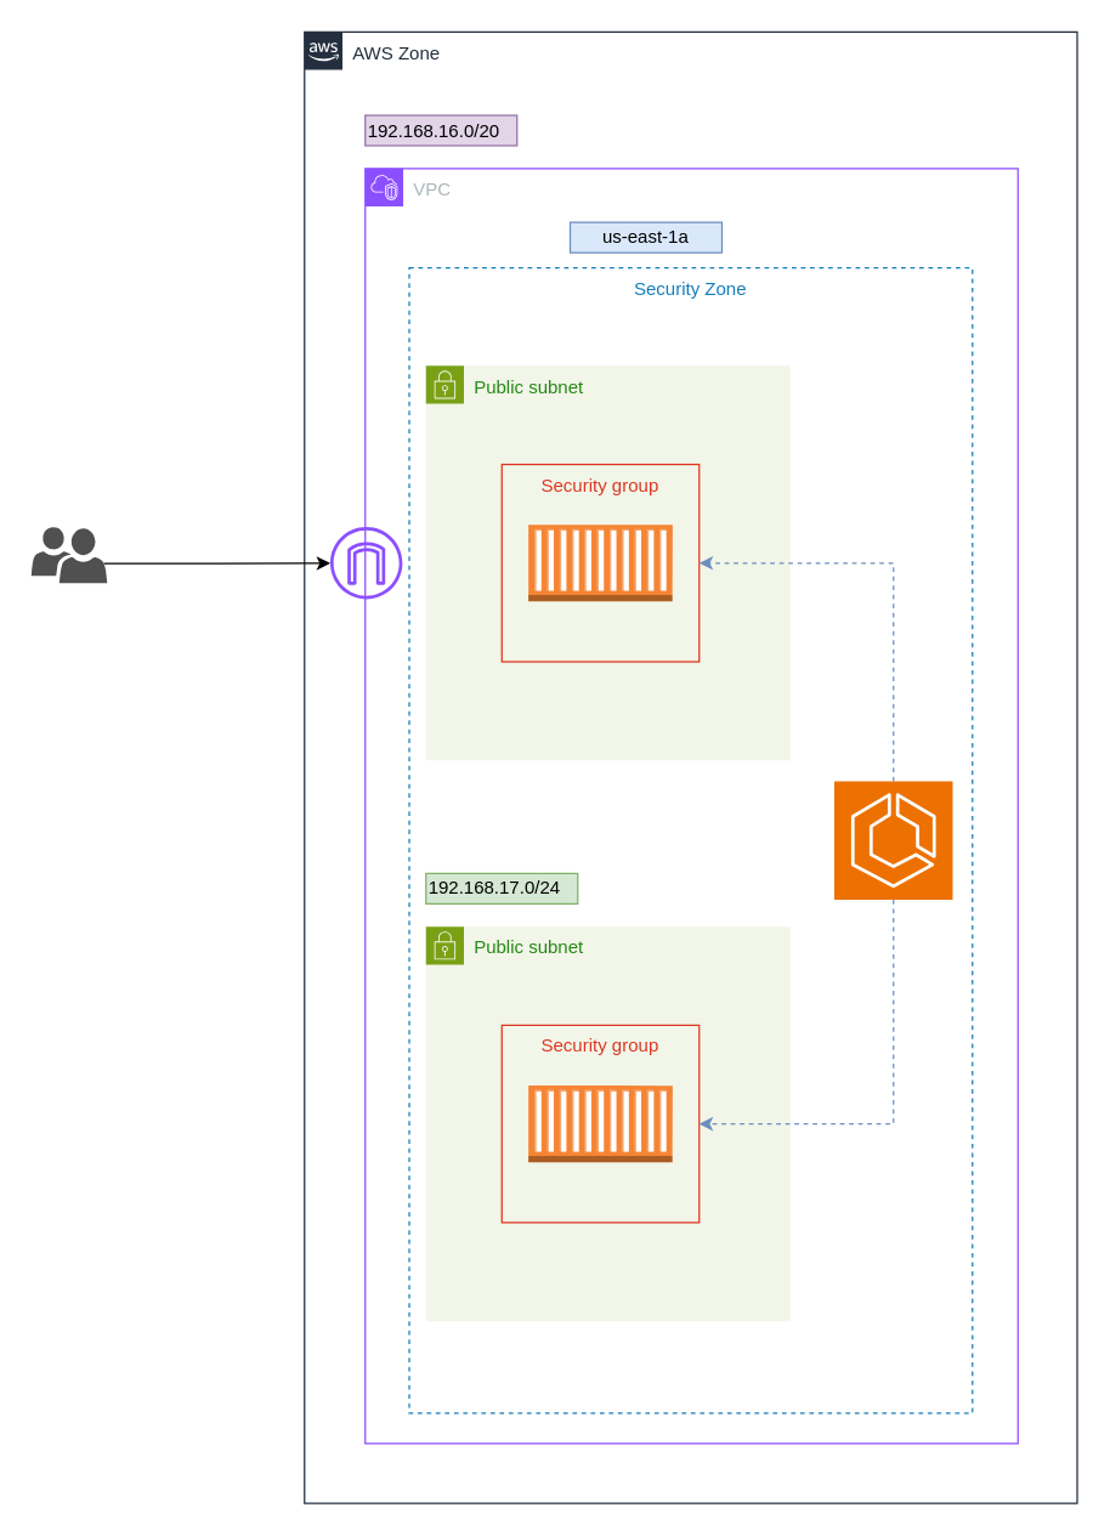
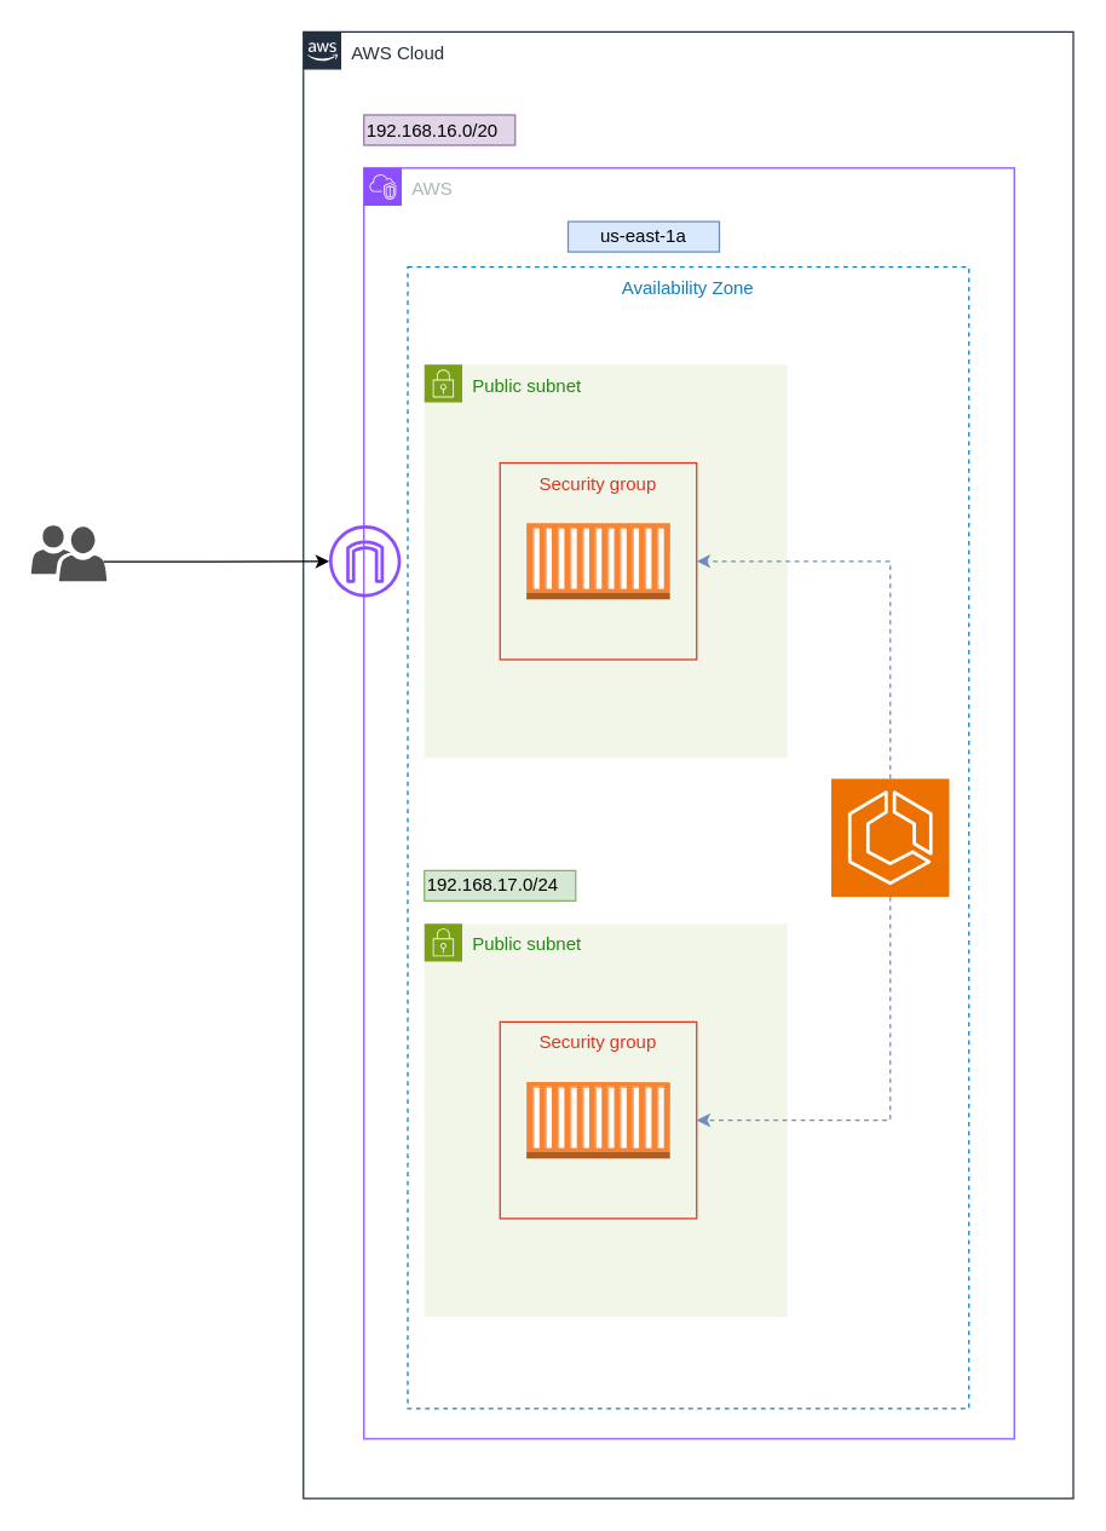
  <mxCell id="0" />
  <mxCell id="1" parent="0" />
- <mxCell id="2" value="AWS Zone" style="points=[[0,0],[0.25,0],[0.5,0],[0.75,0],[1,0],[1,0.25],[1,0.5],[1,0.75],[1,1],[0.75,1],[0.5,1],[0.25,1],[0,1],[0,0.75],[0,0.5],[0,0.25]];outlineConnect=0;gradientColor=none;html=1;whiteSpace=wrap;fontSize=12;fontStyle=0;shape=mxgraph.aws4.group;grIcon=mxgraph.aws4.group_aws_cloud_alt;strokeColor=#232F3E;fillColor=none;verticalAlign=top;align=left;spacingLeft=30;fontColor=#232F3E;dashed=0;container=1;pointerEvents=0;collapsible=0;recursiveResize=0;" parent="1" vertex="1"><mxGeometry x="200" y="20.5" width="509" height="969.5" as="geometry" /></mxCell>
- <mxCell id="3" value="VPC" style="points=[[0,0],[0.25,0],[0.5,0],[0.75,0],[1,0],[1,0.25],[1,0.5],[1,0.75],[1,1],[0.75,1],[0.5,1],[0.25,1],[0,1],[0,0.75],[0,0.5],[0,0.25]];outlineConnect=0;gradientColor=none;html=1;whiteSpace=wrap;fontSize=12;fontStyle=0;container=1;pointerEvents=0;collapsible=0;recursiveResize=0;shape=mxgraph.aws4.group;grIcon=mxgraph.aws4.group_vpc2;strokeColor=#8C4FFF;fillColor=none;verticalAlign=top;align=left;spacingLeft=30;fontColor=#AAB7B8;dashed=0;" parent="2" vertex="1"><mxGeometry x="40" y="90" width="430" height="840" as="geometry" /></mxCell>
- <mxCell id="4" value="Security Zone" style="fillColor=none;strokeColor=#147EBA;dashed=1;verticalAlign=top;fontStyle=0;fontColor=#147EBA;whiteSpace=wrap;html=1;" parent="3" vertex="1"><mxGeometry x="29" y="65.5" width="371" height="754.5" as="geometry" /></mxCell>
+ <mxCell id="2" value="AWS Cloud" style="points=[[0,0],[0.25,0],[0.5,0],[0.75,0],[1,0],[1,0.25],[1,0.5],[1,0.75],[1,1],[0.75,1],[0.5,1],[0.25,1],[0,1],[0,0.75],[0,0.5],[0,0.25]];outlineConnect=0;gradientColor=none;html=1;whiteSpace=wrap;fontSize=12;fontStyle=0;shape=mxgraph.aws4.group;grIcon=mxgraph.aws4.group_aws_cloud_alt;strokeColor=#232F3E;fillColor=none;verticalAlign=top;align=left;spacingLeft=30;fontColor=#232F3E;dashed=0;container=1;pointerEvents=0;collapsible=0;recursiveResize=0;" parent="1" vertex="1"><mxGeometry x="200" y="20.5" width="509" height="969.5" as="geometry" /></mxCell>
+ <mxCell id="3" value="AWS" style="points=[[0,0],[0.25,0],[0.5,0],[0.75,0],[1,0],[1,0.25],[1,0.5],[1,0.75],[1,1],[0.75,1],[0.5,1],[0.25,1],[0,1],[0,0.75],[0,0.5],[0,0.25]];outlineConnect=0;gradientColor=none;html=1;whiteSpace=wrap;fontSize=12;fontStyle=0;container=1;pointerEvents=0;collapsible=0;recursiveResize=0;shape=mxgraph.aws4.group;grIcon=mxgraph.aws4.group_vpc2;strokeColor=#8C4FFF;fillColor=none;verticalAlign=top;align=left;spacingLeft=30;fontColor=#AAB7B8;dashed=0;" parent="2" vertex="1"><mxGeometry x="40" y="90" width="430" height="840" as="geometry" /></mxCell>
+ <mxCell id="4" value="Availability Zone" style="fillColor=none;strokeColor=#147EBA;dashed=1;verticalAlign=top;fontStyle=0;fontColor=#147EBA;whiteSpace=wrap;html=1;" parent="3" vertex="1"><mxGeometry x="29" y="65.5" width="371" height="754.5" as="geometry" /></mxCell>
  <mxCell id="5" value="Public subnet" style="points=[[0,0],[0.25,0],[0.5,0],[0.75,0],[1,0],[1,0.25],[1,0.5],[1,0.75],[1,1],[0.75,1],[0.5,1],[0.25,1],[0,1],[0,0.75],[0,0.5],[0,0.25]];outlineConnect=0;gradientColor=none;html=1;whiteSpace=wrap;fontSize=12;fontStyle=0;container=1;pointerEvents=0;collapsible=0;recursiveResize=0;shape=mxgraph.aws4.group;grIcon=mxgraph.aws4.group_security_group;grStroke=0;strokeColor=#7AA116;fillColor=#F2F6E8;verticalAlign=top;align=left;spacingLeft=30;fontColor=#248814;dashed=0;" parent="3" vertex="1"><mxGeometry x="40" y="130" width="240" height="260" as="geometry" /></mxCell>
  <mxCell id="6" value="Security group" style="fillColor=none;strokeColor=#DD3522;verticalAlign=top;fontStyle=0;fontColor=#DD3522;whiteSpace=wrap;html=1;" parent="5" vertex="1"><mxGeometry x="50" y="65" width="130" height="130" as="geometry" /></mxCell>
  <mxCell id="7" value="" style="outlineConnect=0;dashed=0;verticalLabelPosition=bottom;verticalAlign=top;align=center;html=1;shape=mxgraph.aws3.ec2_compute_container;fillColor=#F58534;gradientColor=none;" vertex="1" parent="5"><mxGeometry x="67.5" y="104.75" width="95" height="50.5" as="geometry" /></mxCell>
  <mxCell id="8" value="" style="sketch=0;outlineConnect=0;fontColor=#232F3E;gradientColor=none;fillColor=#8C4FFF;strokeColor=none;dashed=0;verticalLabelPosition=bottom;verticalAlign=top;align=center;html=1;fontSize=12;fontStyle=0;aspect=fixed;pointerEvents=1;shape=mxgraph.aws4.internet_gateway;" parent="3" vertex="1"><mxGeometry x="-23" y="236.25" width="47.5" height="47.5" as="geometry" /></mxCell>
  <mxCell id="9" value="us-east-1a" style="text;html=1;align=center;verticalAlign=middle;whiteSpace=wrap;rounded=0;fillColor=#dae8fc;strokeColor=#6c8ebf;" parent="3" vertex="1"><mxGeometry x="135" y="35.5" width="100" height="20" as="geometry" /></mxCell>
  <mxCell id="10" value="Public subnet" style="points=[[0,0],[0.25,0],[0.5,0],[0.75,0],[1,0],[1,0.25],[1,0.5],[1,0.75],[1,1],[0.75,1],[0.5,1],[0.25,1],[0,1],[0,0.75],[0,0.5],[0,0.25]];outlineConnect=0;gradientColor=none;html=1;whiteSpace=wrap;fontSize=12;fontStyle=0;container=1;pointerEvents=0;collapsible=0;recursiveResize=0;shape=mxgraph.aws4.group;grIcon=mxgraph.aws4.group_security_group;grStroke=0;strokeColor=#7AA116;fillColor=#F2F6E8;verticalAlign=top;align=left;spacingLeft=30;fontColor=#248814;dashed=0;" vertex="1" parent="3"><mxGeometry x="40" y="499.5" width="240" height="260" as="geometry" /></mxCell>
  <mxCell id="11" value="Security group" style="fillColor=none;strokeColor=#DD3522;verticalAlign=top;fontStyle=0;fontColor=#DD3522;whiteSpace=wrap;html=1;" vertex="1" parent="10"><mxGeometry x="50" y="65" width="130" height="130" as="geometry" /></mxCell>
  <mxCell id="12" value="" style="outlineConnect=0;dashed=0;verticalLabelPosition=bottom;verticalAlign=top;align=center;html=1;shape=mxgraph.aws3.ec2_compute_container;fillColor=#F58534;gradientColor=none;" vertex="1" parent="10"><mxGeometry x="67.5" y="104.75" width="95" height="50.5" as="geometry" /></mxCell>
  <mxCell id="13" value="&lt;span class=&quot;hljs-number&quot;&gt;192.168&lt;/span&gt;&lt;span class=&quot;hljs-number&quot;&gt;.17&lt;/span&gt;&lt;span class=&quot;hljs-number&quot;&gt;.0&lt;/span&gt;&lt;span class=&quot;hljs-operator&quot;&gt;/&lt;/span&gt;&lt;span class=&quot;hljs-number&quot;&gt;24&lt;/span&gt;" style="text;html=1;align=left;verticalAlign=middle;whiteSpace=wrap;rounded=0;fillColor=#d5e8d4;strokeColor=#82b366;" vertex="1" parent="3"><mxGeometry x="40" y="464.5" width="100" height="20" as="geometry" /></mxCell>
  <mxCell id="14" style="edgeStyle=orthogonalEdgeStyle;rounded=0;orthogonalLoop=1;jettySize=auto;html=1;exitX=0.5;exitY=0;exitDx=0;exitDy=0;exitPerimeter=0;entryX=1;entryY=0.5;entryDx=0;entryDy=0;fillColor=#dae8fc;strokeColor=#6c8ebf;dashed=1;" edge="1" parent="3" source="16" target="6"><mxGeometry relative="1" as="geometry" /></mxCell>
  <mxCell id="15" style="edgeStyle=orthogonalEdgeStyle;rounded=0;orthogonalLoop=1;jettySize=auto;html=1;exitX=0.5;exitY=1;exitDx=0;exitDy=0;exitPerimeter=0;entryX=1;entryY=0.5;entryDx=0;entryDy=0;fillColor=#dae8fc;strokeColor=#6c8ebf;dashed=1;" edge="1" parent="3" source="16" target="11"><mxGeometry relative="1" as="geometry" /></mxCell>
  <mxCell id="16" value="" style="sketch=0;points=[[0,0,0],[0.25,0,0],[0.5,0,0],[0.75,0,0],[1,0,0],[0,1,0],[0.25,1,0],[0.5,1,0],[0.75,1,0],[1,1,0],[0,0.25,0],[0,0.5,0],[0,0.75,0],[1,0.25,0],[1,0.5,0],[1,0.75,0]];outlineConnect=0;fontColor=#232F3E;fillColor=#ED7100;strokeColor=#ffffff;dashed=0;verticalLabelPosition=bottom;verticalAlign=top;align=center;html=1;fontSize=12;fontStyle=0;aspect=fixed;shape=mxgraph.aws4.resourceIcon;resIcon=mxgraph.aws4.ecs;" vertex="1" parent="3"><mxGeometry x="309" y="403.75" width="78" height="78" as="geometry" /></mxCell>
  <mxCell id="17" value="&lt;font style=&quot;font-size: 12px;&quot;&gt;&lt;span class=&quot;hljs-number&quot;&gt;192.168&lt;/span&gt;&lt;span class=&quot;hljs-number&quot;&gt;.16&lt;/span&gt;&lt;span class=&quot;hljs-number&quot;&gt;.0&lt;/span&gt;&lt;span class=&quot;hljs-operator&quot;&gt;/&lt;/span&gt;&lt;span class=&quot;hljs-number&quot;&gt;20&lt;/span&gt;&lt;/font&gt;" style="text;html=1;align=left;verticalAlign=middle;whiteSpace=wrap;rounded=0;fillColor=#e1d5e7;strokeColor=#9673a6;" parent="2" vertex="1"><mxGeometry x="40" y="55" width="100" height="20" as="geometry" /></mxCell>
  <mxCell id="18" style="edgeStyle=orthogonalEdgeStyle;rounded=0;orthogonalLoop=1;jettySize=auto;html=1;exitX=0.96;exitY=0.65;exitDx=0;exitDy=0;exitPerimeter=0;" parent="1" source="19" target="8" edge="1"><mxGeometry relative="1" as="geometry" /></mxCell>
  <mxCell id="19" value="" style="sketch=0;pointerEvents=1;shadow=0;dashed=0;html=1;strokeColor=none;labelPosition=center;verticalLabelPosition=bottom;verticalAlign=top;align=center;fillColor=#505050;shape=mxgraph.mscae.intune.user_group" parent="1" vertex="1"><mxGeometry x="20" y="346.75" width="50" height="37" as="geometry" /></mxCell>
